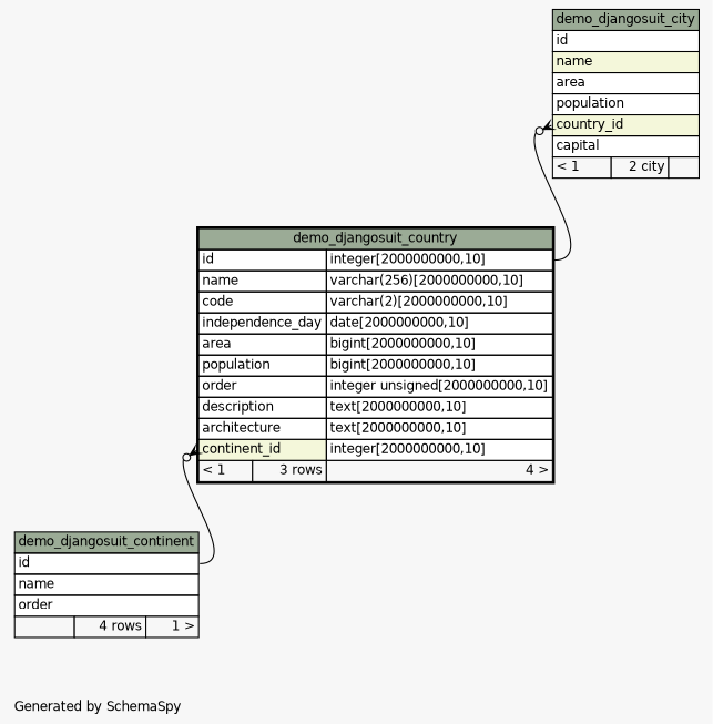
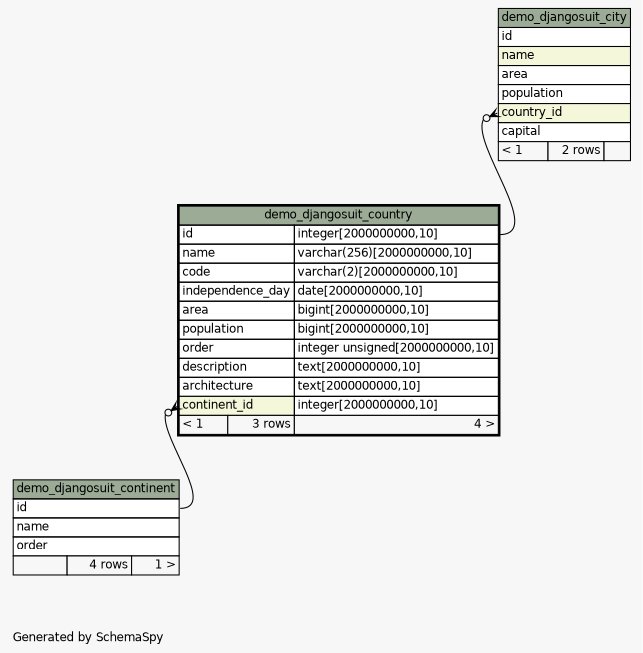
  digraph {
    bgcolor="#f7f7f7"
    fontname=Helvetica
    fontsize=11
    label="\nGenerated by SchemaSpy"
    labeljust=l
    nodesep=0.18
    rankdir=TB
    ranksep=0.46
    node [fontname=Helvetica fontsize=11 shape=plaintext]
    edge [arrowhead=none arrowsize=0.8 arrowtail=crowodot dir=back]
-   n1 [label=<     <TABLE BORDER="0" CELLBORDER="1" CELLSPACING="0" BGCOLOR="#ffffff">       <TR><TD COLSPAN="3" BGCOLOR="#9bab96" ALIGN="CENTER">demo_djangosuit_city</TD></TR>       <TR><TD PORT="id" COLSPAN="3" ALIGN="LEFT">id</TD></TR>       <TR><TD PORT="name" COLSPAN="3" BGCOLOR="#f4f7da" ALIGN="LEFT">name</TD></TR>       <TR><TD PORT="area" COLSPAN="3" ALIGN="LEFT">area</TD></TR>       <TR><TD PORT="population" COLSPAN="3" ALIGN="LEFT">population</TD></TR>       <TR><TD PORT="country_id" COLSPAN="3" BGCOLOR="#f4f7da" ALIGN="LEFT">country_id</TD></TR>       <TR><TD PORT="capital" COLSPAN="3" ALIGN="LEFT">capital</TD></TR>       <TR><TD ALIGN="LEFT" BGCOLOR="#f7f7f7">&lt; 1</TD><TD ALIGN="RIGHT" BGCOLOR="#f7f7f7">2 city</TD><TD ALIGN="RIGHT" BGCOLOR="#f7f7f7">  </TD></TR>     </TABLE>>]
+   n1 [label=<     <TABLE BORDER="0" CELLBORDER="1" CELLSPACING="0" BGCOLOR="#ffffff">       <TR><TD COLSPAN="3" BGCOLOR="#9bab96" ALIGN="CENTER">demo_djangosuit_city</TD></TR>       <TR><TD PORT="id" COLSPAN="3" ALIGN="LEFT">id</TD></TR>       <TR><TD PORT="name" COLSPAN="3" BGCOLOR="#f4f7da" ALIGN="LEFT">name</TD></TR>       <TR><TD PORT="area" COLSPAN="3" ALIGN="LEFT">area</TD></TR>       <TR><TD PORT="population" COLSPAN="3" ALIGN="LEFT">population</TD></TR>       <TR><TD PORT="country_id" COLSPAN="3" BGCOLOR="#f4f7da" ALIGN="LEFT">country_id</TD></TR>       <TR><TD PORT="capital" COLSPAN="3" ALIGN="LEFT">capital</TD></TR>       <TR><TD ALIGN="LEFT" BGCOLOR="#f7f7f7">&lt; 1</TD><TD ALIGN="RIGHT" BGCOLOR="#f7f7f7">2 rows</TD><TD ALIGN="RIGHT" BGCOLOR="#f7f7f7">  </TD></TR>     </TABLE>>]
    n2 [label=<     <TABLE BORDER="2" CELLBORDER="1" CELLSPACING="0" BGCOLOR="#ffffff">       <TR><TD COLSPAN="3" BGCOLOR="#9bab96" ALIGN="CENTER">demo_djangosuit_country</TD></TR>       <TR><TD PORT="id" COLSPAN="2" ALIGN="LEFT">id</TD><TD PORT="id.type" ALIGN="LEFT">integer[2000000000,10]</TD></TR>       <TR><TD PORT="name" COLSPAN="2" ALIGN="LEFT">name</TD><TD PORT="name.type" ALIGN="LEFT">varchar(256)[2000000000,10]</TD></TR>       <TR><TD PORT="code" COLSPAN="2" ALIGN="LEFT">code</TD><TD PORT="code.type" ALIGN="LEFT">varchar(2)[2000000000,10]</TD></TR>       <TR><TD PORT="independence_day" COLSPAN="2" ALIGN="LEFT">independence_day</TD><TD PORT="independence_day.type" ALIGN="LEFT">date[2000000000,10]</TD></TR>       <TR><TD PORT="area" COLSPAN="2" ALIGN="LEFT">area</TD><TD PORT="area.type" ALIGN="LEFT">bigint[2000000000,10]</TD></TR>       <TR><TD PORT="population" COLSPAN="2" ALIGN="LEFT">population</TD><TD PORT="population.type" ALIGN="LEFT">bigint[2000000000,10]</TD></TR>       <TR><TD PORT="order" COLSPAN="2" ALIGN="LEFT">order</TD><TD PORT="order.type" ALIGN="LEFT">integer unsigned[2000000000,10]</TD></TR>       <TR><TD PORT="description" COLSPAN="2" ALIGN="LEFT">description</TD><TD PORT="description.type" ALIGN="LEFT">text[2000000000,10]</TD></TR>       <TR><TD PORT="architecture" COLSPAN="2" ALIGN="LEFT">architecture</TD><TD PORT="architecture.type" ALIGN="LEFT">text[2000000000,10]</TD></TR>       <TR><TD PORT="continent_id" COLSPAN="2" BGCOLOR="#f4f7da" ALIGN="LEFT">continent_id</TD><TD PORT="continent_id.type" ALIGN="LEFT">integer[2000000000,10]</TD></TR>       <TR><TD ALIGN="LEFT" BGCOLOR="#f7f7f7">&lt; 1</TD><TD ALIGN="RIGHT" BGCOLOR="#f7f7f7">3 rows</TD><TD ALIGN="RIGHT" BGCOLOR="#f7f7f7">4 &gt;</TD></TR>     </TABLE>>]
    n3 [label=<     <TABLE BORDER="0" CELLBORDER="1" CELLSPACING="0" BGCOLOR="#ffffff">       <TR><TD COLSPAN="3" BGCOLOR="#9bab96" ALIGN="CENTER">demo_djangosuit_continent</TD></TR>       <TR><TD PORT="id" COLSPAN="3" ALIGN="LEFT">id</TD></TR>       <TR><TD PORT="name" COLSPAN="3" ALIGN="LEFT">name</TD></TR>       <TR><TD PORT="order" COLSPAN="3" ALIGN="LEFT">order</TD></TR>       <TR><TD ALIGN="LEFT" BGCOLOR="#f7f7f7">  </TD><TD ALIGN="RIGHT" BGCOLOR="#f7f7f7">4 rows</TD><TD ALIGN="RIGHT" BGCOLOR="#f7f7f7">1 &gt;</TD></TR>     </TABLE>>]
    n1 -> n2 [headport="id.type:e" tailport="country_id:w"]
    n2 -> n3 [headport="id:e" tailport="continent_id:w"]
  }
